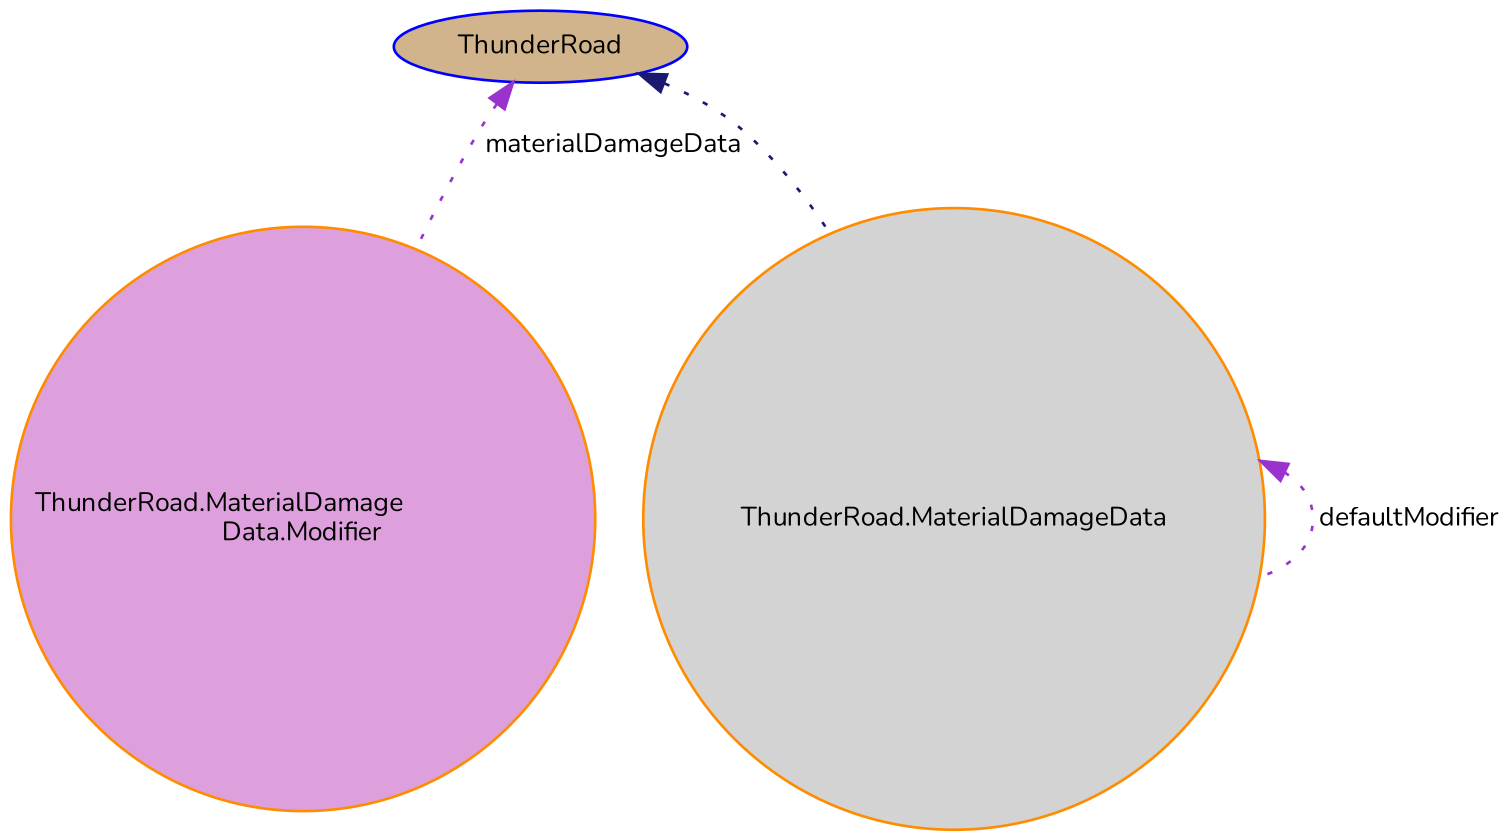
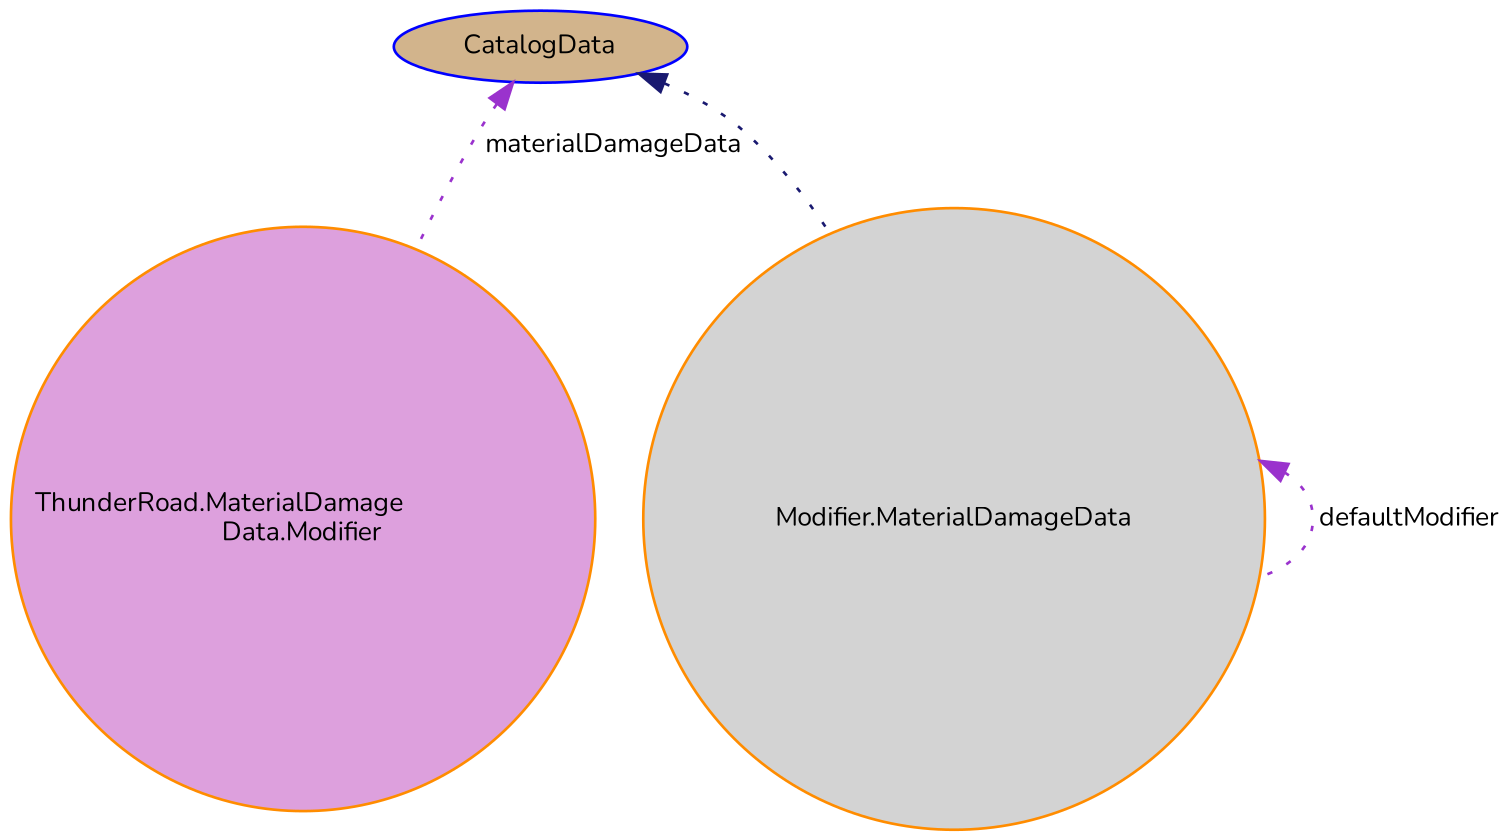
  digraph {
    fontname=Nunito
    node [color=darkorange fontname=Nunito fontsize=10 shape=circle style=filled]
    edge [color=darkorchid3 dir=back fontname=Nunito fontsize=10 labelfontname=Helvetica labelfontsize=10 style=dotted]
    n1 [fillcolor=plum fontcolor=black height=0.2 label="ThunderRoad.MaterialDamage\lData.Modifier" width=0.4]
-   n2 [fillcolor=lightgrey height=0.2 label="ThunderRoad.MaterialDamageData" width=0.4]
-   n3 [color=blue fillcolor=tan height=0.2 label=ThunderRoad shape=ellipse width=0.4]
+   n2 [fillcolor=lightgrey height=0.2 label="Modifier.MaterialDamageData" width=0.4]
+   n3 [color=blue fillcolor=tan height=0.2 label=CatalogData shape=ellipse width=0.4]
    n2 -> n2 [label=" defaultModifier"]
    n3 -> n1 [label=" materialDamageData"]
    n3 -> n2 [color=midnightblue]
  }
